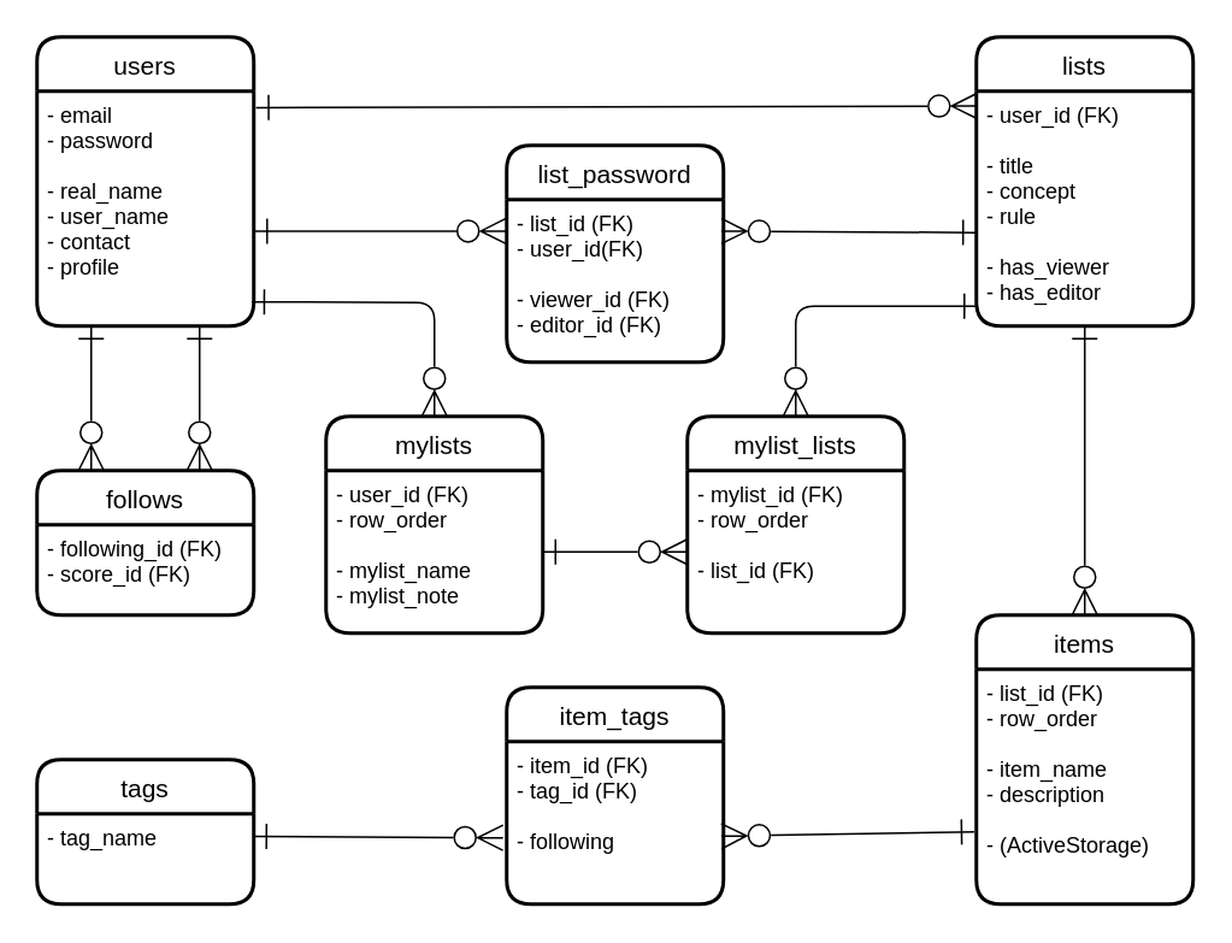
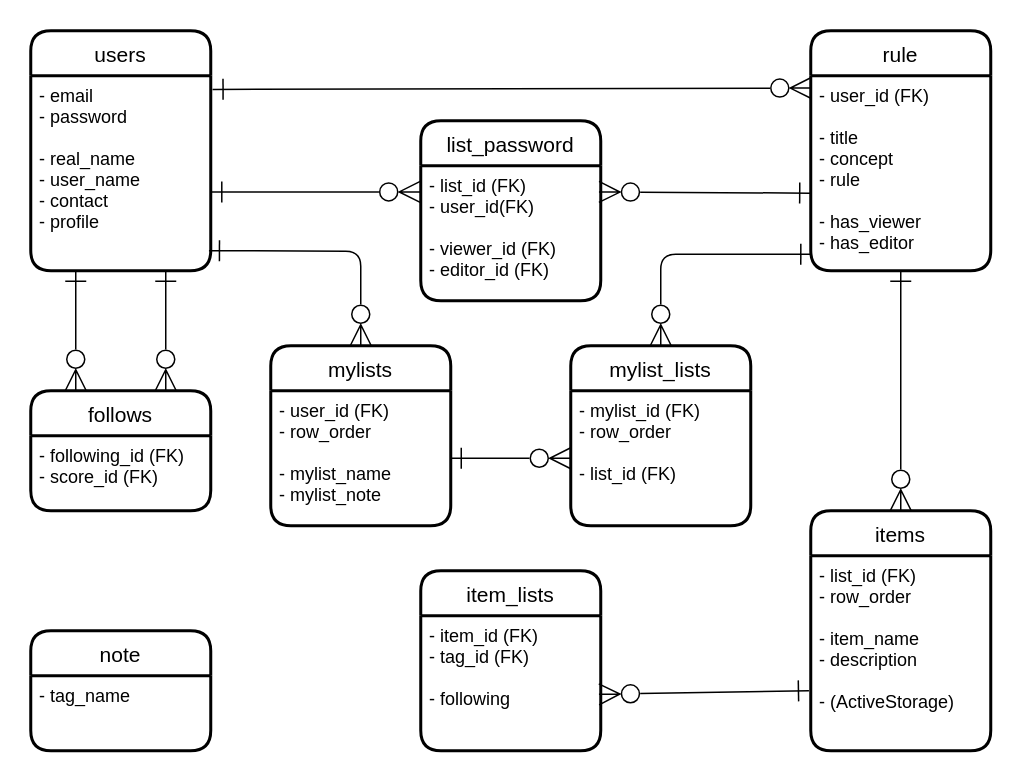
  <mxCell id="0" />
  <mxCell id="1" parent="0" />
  <mxCell id="2" value="users" style="swimlane;childLayout=stackLayout;horizontal=1;startSize=30;horizontalStack=0;rounded=1;fontSize=14;fontStyle=0;strokeWidth=2;resizeParent=0;resizeLast=1;shadow=0;dashed=0;align=center;" parent="1" vertex="1"><mxGeometry x="20" y="20" width="120" height="160" as="geometry" /></mxCell>
  <mxCell id="3" value="- email&#10;- password&#10;&#10;- real_name&#10;- user_name&#10;- contact&#10;- profile" style="align=left;strokeColor=none;fillColor=none;spacingLeft=4;fontSize=12;verticalAlign=top;resizable=0;rotatable=0;part=1;" parent="2" vertex="1"><mxGeometry y="30" width="120" height="130" as="geometry" /></mxCell>
- <mxCell id="4" value="lists" style="swimlane;childLayout=stackLayout;horizontal=1;startSize=30;horizontalStack=0;rounded=1;fontSize=14;fontStyle=0;strokeWidth=2;resizeParent=0;resizeLast=1;shadow=0;dashed=0;align=center;" parent="1" vertex="1"><mxGeometry x="540" y="20" width="120" height="160" as="geometry" /></mxCell>
+ <mxCell id="4" value="rule" style="swimlane;childLayout=stackLayout;horizontal=1;startSize=30;horizontalStack=0;rounded=1;fontSize=14;fontStyle=0;strokeWidth=2;resizeParent=0;resizeLast=1;shadow=0;dashed=0;align=center;" parent="1" vertex="1"><mxGeometry x="540" y="20" width="120" height="160" as="geometry" /></mxCell>
  <mxCell id="5" value="- user_id (FK)&#10;&#10;- title&#10;- concept&#10;- rule&#10;&#10;- has_viewer&#10;- has_editor" style="align=left;strokeColor=none;fillColor=none;spacingLeft=4;fontSize=12;verticalAlign=top;resizable=0;rotatable=0;part=1;" parent="4" vertex="1"><mxGeometry y="30" width="120" height="130" as="geometry" /></mxCell>
  <mxCell id="6" value="mylists" style="swimlane;childLayout=stackLayout;horizontal=1;startSize=30;horizontalStack=0;rounded=1;fontSize=14;fontStyle=0;strokeWidth=2;resizeParent=0;resizeLast=1;shadow=0;dashed=0;align=center;" parent="1" vertex="1"><mxGeometry x="180" y="230" width="120" height="120" as="geometry" /></mxCell>
  <mxCell id="7" value="- user_id (FK)&#10;- row_order&#10;&#10;- mylist_name&#10;- mylist_note" style="align=left;strokeColor=none;fillColor=none;spacingLeft=4;fontSize=12;verticalAlign=top;resizable=0;rotatable=0;part=1;" parent="6" vertex="1"><mxGeometry y="30" width="120" height="90" as="geometry" /></mxCell>
  <mxCell id="8" value="list_password" style="swimlane;childLayout=stackLayout;horizontal=1;startSize=30;horizontalStack=0;rounded=1;fontSize=14;fontStyle=0;strokeWidth=2;resizeParent=0;resizeLast=1;shadow=0;dashed=0;align=center;" parent="1" vertex="1"><mxGeometry x="280" y="80" width="120" height="120" as="geometry" /></mxCell>
  <mxCell id="9" value="- list_id (FK)&#10;- user_id(FK)&#10;&#10;- viewer_id (FK)&#10;- editor_id (FK)" style="align=left;strokeColor=none;fillColor=none;spacingLeft=4;fontSize=12;verticalAlign=top;resizable=0;rotatable=0;part=1;" parent="8" vertex="1"><mxGeometry y="30" width="120" height="90" as="geometry" /></mxCell>
  <mxCell id="10" style="edgeStyle=none;html=1;startArrow=ERone;startFill=0;endArrow=ERzeroToMany;endFill=0;startSize=12;endSize=12;exitX=1.01;exitY=0.07;exitDx=0;exitDy=0;entryX=0.003;entryY=0.063;entryDx=0;entryDy=0;exitPerimeter=0;entryPerimeter=0;" parent="1" source="3" target="5" edge="1"><mxGeometry relative="1" as="geometry"><mxPoint x="180" y="80" as="sourcePoint" /></mxGeometry></mxCell>
  <mxCell id="11" value="follows" style="swimlane;childLayout=stackLayout;horizontal=1;startSize=30;horizontalStack=0;rounded=1;fontSize=14;fontStyle=0;strokeWidth=2;resizeParent=0;resizeLast=1;shadow=0;dashed=0;align=center;" parent="1" vertex="1"><mxGeometry x="20" y="260" width="120" height="80" as="geometry" /></mxCell>
  <mxCell id="12" value="- following_id (FK)&#10;- score_id (FK)" style="align=left;strokeColor=none;fillColor=none;spacingLeft=4;fontSize=12;verticalAlign=top;resizable=0;rotatable=0;part=1;" parent="11" vertex="1"><mxGeometry y="30" width="120" height="50" as="geometry" /></mxCell>
  <mxCell id="13" style="edgeStyle=none;html=1;exitX=0.25;exitY=1;exitDx=0;exitDy=0;entryX=0.25;entryY=0;entryDx=0;entryDy=0;startArrow=ERone;startFill=0;endArrow=ERzeroToMany;endFill=0;startSize=12;endSize=12;" parent="1" source="3" target="11" edge="1"><mxGeometry relative="1" as="geometry" /></mxCell>
  <mxCell id="14" style="edgeStyle=none;html=1;exitX=0.75;exitY=1;exitDx=0;exitDy=0;entryX=0.75;entryY=0;entryDx=0;entryDy=0;startArrow=ERone;startFill=0;endArrow=ERzeroToMany;endFill=0;startSize=12;endSize=12;" parent="1" source="3" target="11" edge="1"><mxGeometry relative="1" as="geometry" /></mxCell>
  <mxCell id="15" value="items" style="swimlane;childLayout=stackLayout;horizontal=1;startSize=30;horizontalStack=0;rounded=1;fontSize=14;fontStyle=0;strokeWidth=2;resizeParent=0;resizeLast=1;shadow=0;dashed=0;align=center;" parent="1" vertex="1"><mxGeometry x="540" y="340" width="120" height="160" as="geometry" /></mxCell>
  <mxCell id="16" value="- list_id (FK)&#10;- row_order&#10;&#10;- item_name&#10;- description&#10;&#10;- (ActiveStorage)" style="align=left;strokeColor=none;fillColor=none;spacingLeft=4;fontSize=12;verticalAlign=top;resizable=0;rotatable=0;part=1;" parent="15" vertex="1"><mxGeometry y="30" width="120" height="130" as="geometry" /></mxCell>
  <mxCell id="17" style="edgeStyle=none;html=1;exitX=0.5;exitY=1;exitDx=0;exitDy=0;entryX=0.5;entryY=0;entryDx=0;entryDy=0;startArrow=ERone;startFill=0;endArrow=ERzeroToMany;endFill=0;startSize=12;endSize=12;" parent="1" source="5" target="15" edge="1"><mxGeometry relative="1" as="geometry" /></mxCell>
- <mxCell id="18" value="item_tags" style="swimlane;childLayout=stackLayout;horizontal=1;startSize=30;horizontalStack=0;rounded=1;fontSize=14;fontStyle=0;strokeWidth=2;resizeParent=0;resizeLast=1;shadow=0;dashed=0;align=center;" parent="1" vertex="1"><mxGeometry x="280" y="380" width="120" height="120" as="geometry" /></mxCell>
+ <mxCell id="18" value="item_lists" style="swimlane;childLayout=stackLayout;horizontal=1;startSize=30;horizontalStack=0;rounded=1;fontSize=14;fontStyle=0;strokeWidth=2;resizeParent=0;resizeLast=1;shadow=0;dashed=0;align=center;" parent="1" vertex="1"><mxGeometry x="280" y="380" width="120" height="120" as="geometry" /></mxCell>
  <mxCell id="19" value="- item_id (FK)&#10;- tag_id (FK)&#10;&#10;- following" style="align=left;strokeColor=none;fillColor=none;spacingLeft=4;fontSize=12;verticalAlign=top;resizable=0;rotatable=0;part=1;" parent="18" vertex="1"><mxGeometry y="30" width="120" height="90" as="geometry" /></mxCell>
- <mxCell id="20" value="tags" style="swimlane;childLayout=stackLayout;horizontal=1;startSize=30;horizontalStack=0;rounded=1;fontSize=14;fontStyle=0;strokeWidth=2;resizeParent=0;resizeLast=1;shadow=0;dashed=0;align=center;" parent="1" vertex="1"><mxGeometry x="20" y="420" width="120" height="80" as="geometry" /></mxCell>
+ <mxCell id="20" value="note" style="swimlane;childLayout=stackLayout;horizontal=1;startSize=30;horizontalStack=0;rounded=1;fontSize=14;fontStyle=0;strokeWidth=2;resizeParent=0;resizeLast=1;shadow=0;dashed=0;align=center;" parent="1" vertex="1"><mxGeometry x="20" y="420" width="120" height="80" as="geometry" /></mxCell>
  <mxCell id="21" value="- tag_name" style="align=left;strokeColor=none;fillColor=none;spacingLeft=4;fontSize=12;verticalAlign=top;resizable=0;rotatable=0;part=1;" parent="20" vertex="1"><mxGeometry y="30" width="120" height="50" as="geometry" /></mxCell>
  <mxCell id="22" style="edgeStyle=none;html=1;exitX=-0.01;exitY=0.692;exitDx=0;exitDy=0;startArrow=ERone;startFill=0;endArrow=ERzeroToMany;endFill=0;startSize=12;endSize=12;entryX=0.99;entryY=0.582;entryDx=0;entryDy=0;entryPerimeter=0;exitPerimeter=0;" parent="1" source="16" target="19" edge="1"><mxGeometry relative="1" as="geometry"><mxPoint x="400" y="468" as="targetPoint" /></mxGeometry></mxCell>
- <mxCell id="23" style="edgeStyle=none;html=1;entryX=-0.017;entryY=0.592;entryDx=0;entryDy=0;startArrow=ERone;startFill=0;endArrow=ERzeroToMany;endFill=0;startSize=12;endSize=12;entryPerimeter=0;exitX=1;exitY=0.25;exitDx=0;exitDy=0;" parent="1" source="21" target="19" edge="1"><mxGeometry relative="1" as="geometry"><mxPoint x="140" y="467" as="sourcePoint" /></mxGeometry></mxCell>
  <mxCell id="24" value="mylist_lists" style="swimlane;childLayout=stackLayout;horizontal=1;startSize=30;horizontalStack=0;rounded=1;fontSize=14;fontStyle=0;strokeWidth=2;resizeParent=0;resizeLast=1;shadow=0;dashed=0;align=center;" parent="1" vertex="1"><mxGeometry x="380" y="230" width="120" height="120" as="geometry" /></mxCell>
  <mxCell id="25" value="- mylist_id (FK)&#10;- row_order&#10;&#10;- list_id (FK)" style="align=left;strokeColor=none;fillColor=none;spacingLeft=4;fontSize=12;verticalAlign=top;resizable=0;rotatable=0;part=1;" parent="24" vertex="1"><mxGeometry y="30" width="120" height="90" as="geometry" /></mxCell>
  <mxCell id="26" style="edgeStyle=none;html=1;startArrow=ERone;startFill=0;endArrow=ERzeroToMany;endFill=0;startSize=12;endSize=12;entryX=0.5;entryY=0;entryDx=0;entryDy=0;exitX=0.99;exitY=0.897;exitDx=0;exitDy=0;exitPerimeter=0;" parent="1" source="3" target="6" edge="1"><mxGeometry relative="1" as="geometry"><mxPoint x="160" y="180" as="sourcePoint" /><mxPoint x="240" y="150" as="targetPoint" /><Array as="points"><mxPoint x="240" y="167" /></Array></mxGeometry></mxCell>
  <mxCell id="27" style="edgeStyle=none;html=1;exitX=1;exitY=0.5;exitDx=0;exitDy=0;startArrow=ERone;startFill=0;endArrow=ERzeroToMany;endFill=0;startSize=12;endSize=12;entryX=0;entryY=0.5;entryDx=0;entryDy=0;" parent="1" source="7" target="25" edge="1"><mxGeometry relative="1" as="geometry"><mxPoint x="330" y="280.48" as="sourcePoint" /><mxPoint x="390" y="290" as="targetPoint" /></mxGeometry></mxCell>
  <mxCell id="28" style="edgeStyle=none;html=1;exitX=0.003;exitY=0.916;exitDx=0;exitDy=0;entryX=0.5;entryY=0;entryDx=0;entryDy=0;startArrow=ERone;startFill=0;endArrow=ERzeroToMany;endFill=0;startSize=12;endSize=12;exitPerimeter=0;" parent="1" source="5" target="24" edge="1"><mxGeometry relative="1" as="geometry"><mxPoint x="660" y="200.02" as="sourcePoint" /><mxPoint x="490" y="200" as="targetPoint" /><Array as="points"><mxPoint x="440" y="169" /></Array></mxGeometry></mxCell>
  <mxCell id="29" style="edgeStyle=none;html=1;entryX=-0.003;entryY=0.194;entryDx=0;entryDy=0;startArrow=ERone;startFill=0;endArrow=ERzeroToMany;endFill=0;startSize=12;endSize=12;exitX=1.003;exitY=0.596;exitDx=0;exitDy=0;exitPerimeter=0;entryPerimeter=0;" parent="1" source="3" target="9" edge="1"><mxGeometry relative="1" as="geometry"><mxPoint x="180" y="100" as="sourcePoint" /><mxPoint x="260" y="10" as="targetPoint" /></mxGeometry></mxCell>
  <mxCell id="30" style="edgeStyle=none;html=1;exitX=-0.003;exitY=0.602;exitDx=0;exitDy=0;entryX=0.99;entryY=0.194;entryDx=0;entryDy=0;startArrow=ERone;startFill=0;endArrow=ERzeroToMany;endFill=0;startSize=12;endSize=12;entryPerimeter=0;exitPerimeter=0;" parent="1" source="5" target="9" edge="1"><mxGeometry relative="1" as="geometry"><mxPoint x="530.96" y="80" as="sourcePoint" /><mxPoint x="410" y="80.89" as="targetPoint" /></mxGeometry></mxCell>
